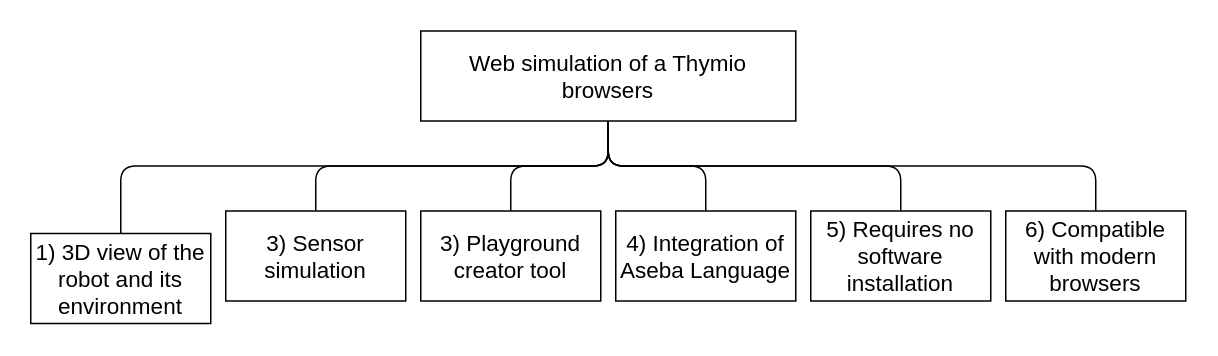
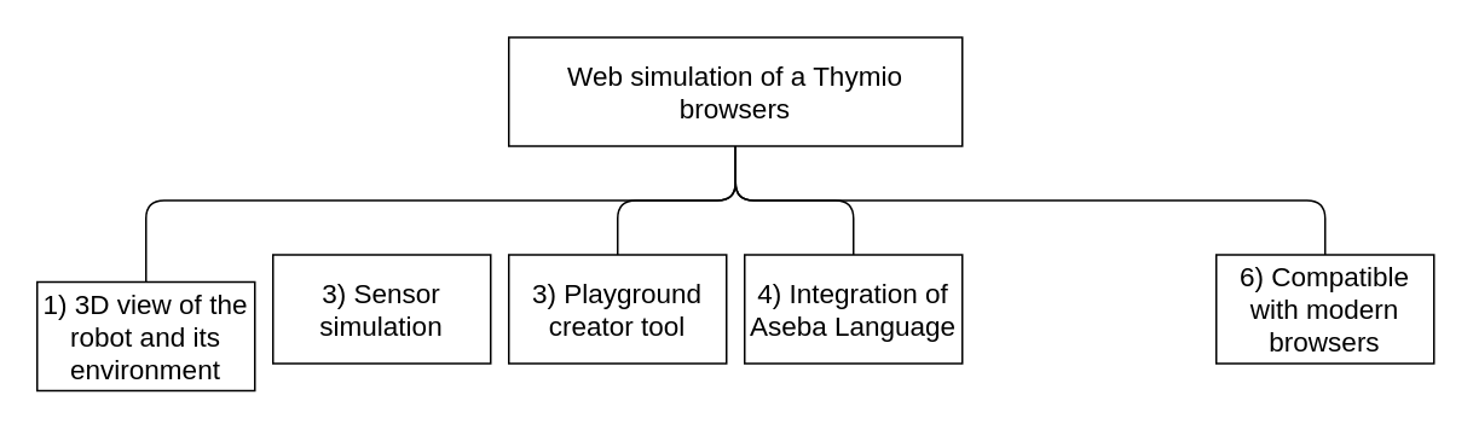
  <mxCell id="0" />
  <mxCell id="1" parent="0" />
  <mxCell id="2" value="Web simulation of a Thymio browsers" style="rounded=0;whiteSpace=wrap;html=1;fontSize=15;" vertex="1" parent="1"><mxGeometry x="280" y="20" width="250" height="60" as="geometry" /></mxCell>
  <mxCell id="3" value="1) 3D view of the robot and its environment" style="rounded=0;whiteSpace=wrap;html=1;fontSize=15;" vertex="1" parent="1"><mxGeometry x="20" y="155" width="120" height="60" as="geometry" /></mxCell>
  <mxCell id="4" value="3) Sensor simulation" style="rounded=0;whiteSpace=wrap;html=1;fontSize=15;" vertex="1" parent="1"><mxGeometry x="150" y="140" width="120" height="60" as="geometry" /></mxCell>
  <mxCell id="5" value="3) Playground creator tool" style="rounded=0;whiteSpace=wrap;html=1;fontSize=15;" vertex="1" parent="1"><mxGeometry x="280" y="140" width="120" height="60" as="geometry" /></mxCell>
  <mxCell id="6" value="4) Integration of Aseba Language" style="rounded=0;whiteSpace=wrap;html=1;fontSize=15;" vertex="1" parent="1"><mxGeometry x="410" y="140" width="120" height="60" as="geometry" /></mxCell>
  <mxCell id="7" value="6) Compatible with modern browsers" style="rounded=0;whiteSpace=wrap;html=1;fontSize=15;" vertex="1" parent="1"><mxGeometry x="670" y="140" width="120" height="60" as="geometry" /></mxCell>
- <mxCell id="8" value="5) Requires no software installation" style="rounded=0;whiteSpace=wrap;html=1;fontSize=15;" vertex="1" parent="1"><mxGeometry x="540" y="140" width="120" height="60" as="geometry" /></mxCell>
  <mxCell id="9" value="" style="endArrow=none;html=1;exitX=0.5;exitY=0;exitDx=0;exitDy=0;entryX=0.5;entryY=1;entryDx=0;entryDy=0;" edge="1" parent="1" source="3" target="2"><mxGeometry width="50" height="50" relative="1" as="geometry"><mxPoint x="152" y="130" as="sourcePoint" /><mxPoint x="202" y="80" as="targetPoint" /><Array as="points"><mxPoint x="80" y="110" /><mxPoint x="405" y="110" /></Array></mxGeometry></mxCell>
- <mxCell id="10" value="" style="endArrow=none;html=1;exitX=0.5;exitY=0;exitDx=0;exitDy=0;entryX=0.5;entryY=1;entryDx=0;entryDy=0;" edge="1" parent="1" source="4" target="2"><mxGeometry width="50" height="50" relative="1" as="geometry"><mxPoint x="90" y="150" as="sourcePoint" /><mxPoint x="402" y="80" as="targetPoint" /><Array as="points"><mxPoint x="210" y="110" /><mxPoint x="405" y="110" /></Array></mxGeometry></mxCell>
  <mxCell id="11" value="" style="endArrow=none;html=1;exitX=0.5;exitY=0;exitDx=0;exitDy=0;entryX=0.5;entryY=1;entryDx=0;entryDy=0;" edge="1" parent="1" source="5" target="2"><mxGeometry width="50" height="50" relative="1" as="geometry"><mxPoint x="100" y="160" as="sourcePoint" /><mxPoint x="425" y="100" as="targetPoint" /><Array as="points"><mxPoint x="340" y="110" /><mxPoint x="405" y="110" /></Array></mxGeometry></mxCell>
  <mxCell id="12" value="" style="endArrow=none;html=1;exitX=0.5;exitY=0;exitDx=0;exitDy=0;entryX=0.5;entryY=1;entryDx=0;entryDy=0;" edge="1" parent="1" source="6" target="2"><mxGeometry width="50" height="50" relative="1" as="geometry"><mxPoint x="110" y="170" as="sourcePoint" /><mxPoint x="435" y="110" as="targetPoint" /><Array as="points"><mxPoint x="470" y="110" /><mxPoint x="405" y="110" /></Array></mxGeometry></mxCell>
- <mxCell id="13" value="" style="endArrow=none;html=1;exitX=0.5;exitY=0;exitDx=0;exitDy=0;entryX=0.5;entryY=1;entryDx=0;entryDy=0;" edge="1" parent="1" source="8" target="2"><mxGeometry width="50" height="50" relative="1" as="geometry"><mxPoint x="120" y="180" as="sourcePoint" /><mxPoint x="445" y="120" as="targetPoint" /><Array as="points"><mxPoint x="600" y="110" /><mxPoint x="405" y="110" /></Array></mxGeometry></mxCell>
  <mxCell id="14" value="" style="endArrow=none;html=1;exitX=0.5;exitY=1;exitDx=0;exitDy=0;entryX=0.5;entryY=0;entryDx=0;entryDy=0;" edge="1" parent="1" source="2" target="7"><mxGeometry width="50" height="50" relative="1" as="geometry"><mxPoint x="130" y="190" as="sourcePoint" /><mxPoint x="455" y="130" as="targetPoint" /><Array as="points"><mxPoint x="405" y="110" /><mxPoint x="730" y="110" /></Array></mxGeometry></mxCell>
